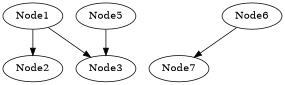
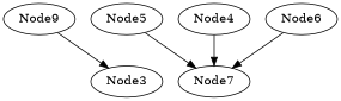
  digraph {
-   Node1
-   Node2
+   Node1 [label=Node9]
    Node3
+   Node4
    Node7
    Node5
    Node6
-   Node1 -> Node2
    Node1 -> Node3
-   Node5 -> Node3
+   Node4 -> Node7
+   Node5 -> Node7
    Node6 -> Node7
  }
